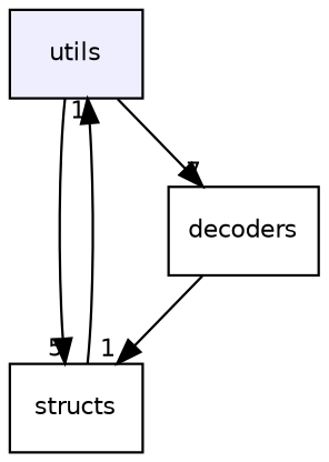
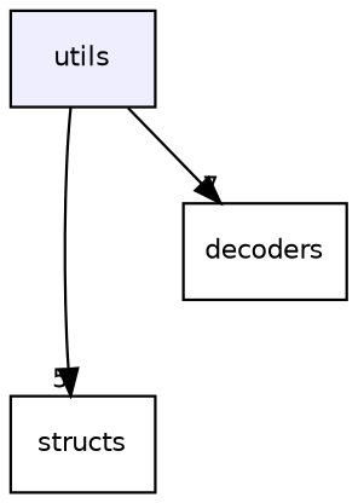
  digraph {
    compound=true
    node [fontname=Helvetica fontsize=10 shape=box]
    edge [headlabel=1 labeldistance=1.5 labelfontname=Helvetica labelfontsize=10]
    n1 [fillcolor="#eeeeff" label=utils pencolor=black style=filled]
    n2 [label=structs]
    n3 [label=decoders]
    n1 -> n2 [headlabel=5]
    n1 -> n3 [headlabel=7]
-   n2 -> n1
-   n3 -> n2
  }
